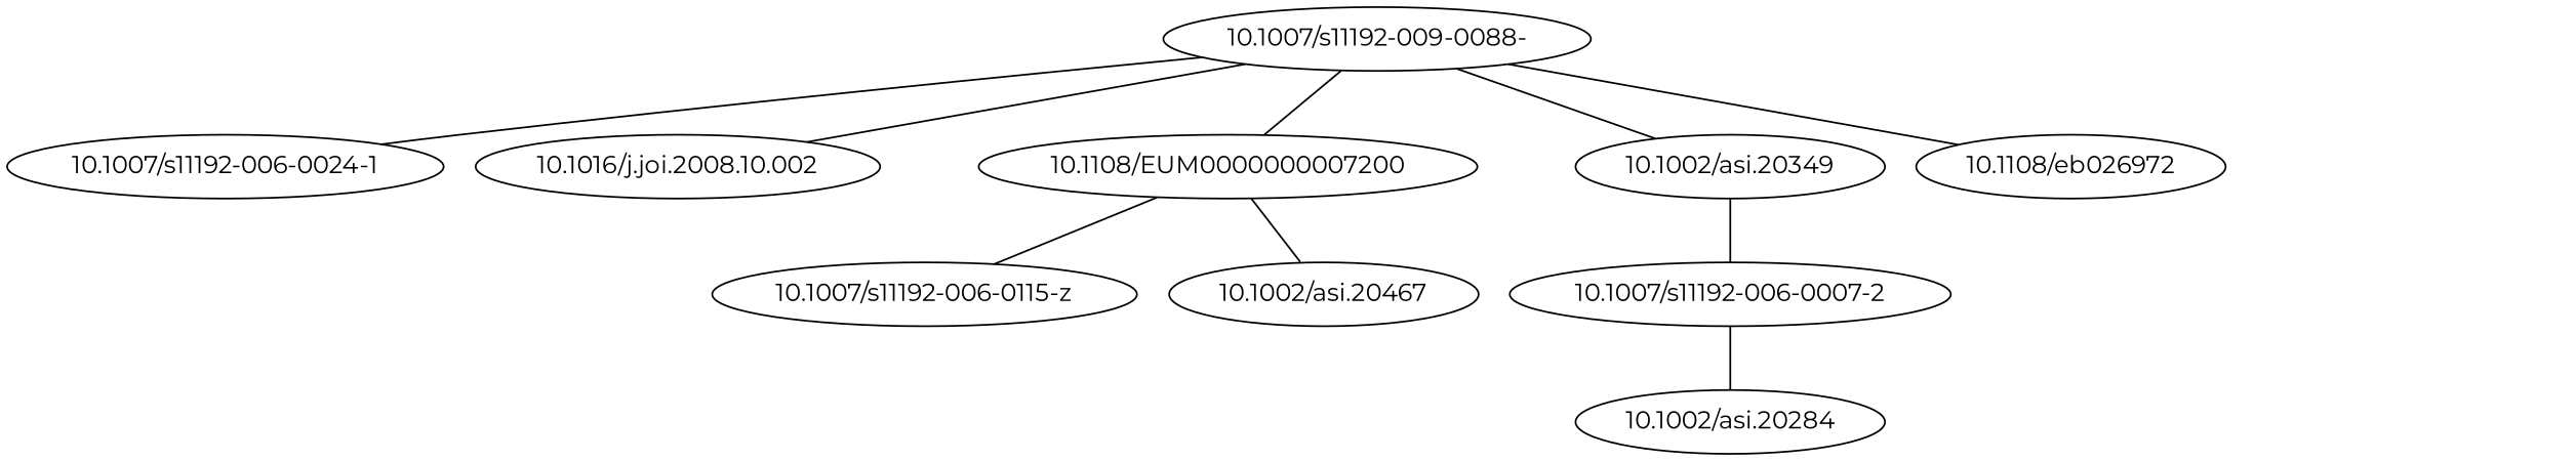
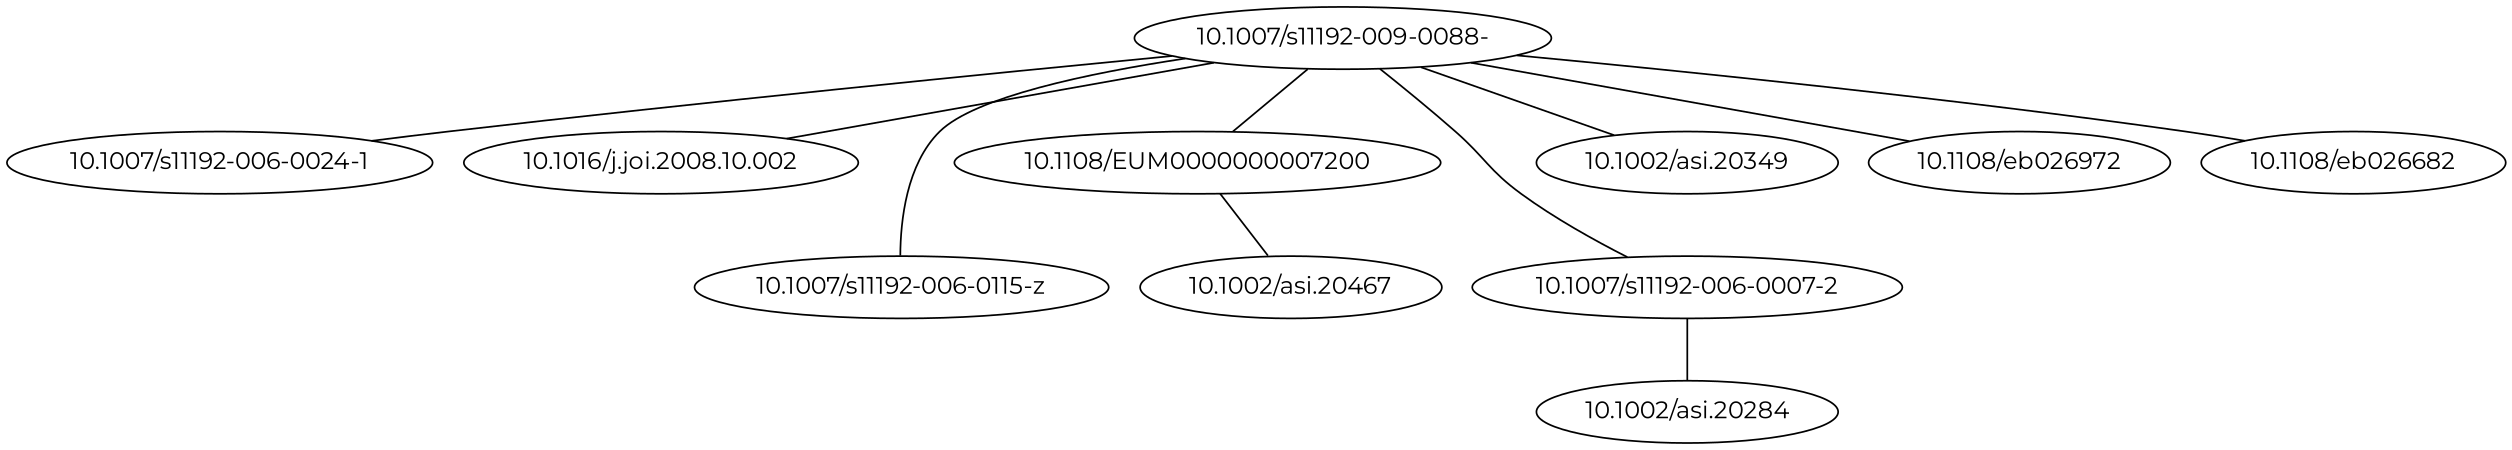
  strict graph {
    fontname=Montserrat
    node [fontname=Montserrat]
    edge [fontname=Montserrat]
    "10.1007/s11192-009-0088-"
    "10.1007/s11192-006-0024-1"
    "10.1016/j.joi.2008.10.002"
    "10.1007/s11192-006-0115-z"
    "10.1108/EUM0000000007200"
    "10.1007/s11192-006-0007-2"
    "10.1002/asi.20349"
    "10.1108/eb026972"
+   "10.1108/eb026682"
    "10.1002/asi.20467"
    "10.1002/asi.20284"
    "10.1007/s11192-009-0088-" -- "10.1007/s11192-006-0024-1"
    "10.1007/s11192-009-0088-" -- "10.1016/j.joi.2008.10.002"
-   "10.1108/EUM0000000007200" -- "10.1007/s11192-006-0115-z"
+   "10.1007/s11192-009-0088-" -- "10.1007/s11192-006-0115-z"
    "10.1007/s11192-009-0088-" -- "10.1108/EUM0000000007200"
-   "10.1002/asi.20349" -- "10.1007/s11192-006-0007-2"
+   "10.1007/s11192-009-0088-" -- "10.1007/s11192-006-0007-2"
    "10.1007/s11192-009-0088-" -- "10.1002/asi.20349"
    "10.1007/s11192-009-0088-" -- "10.1108/eb026972"
+   "10.1007/s11192-009-0088-" -- "10.1108/eb026682"
    "10.1108/EUM0000000007200" -- "10.1002/asi.20467"
    "10.1007/s11192-006-0007-2" -- "10.1002/asi.20284"
  }
